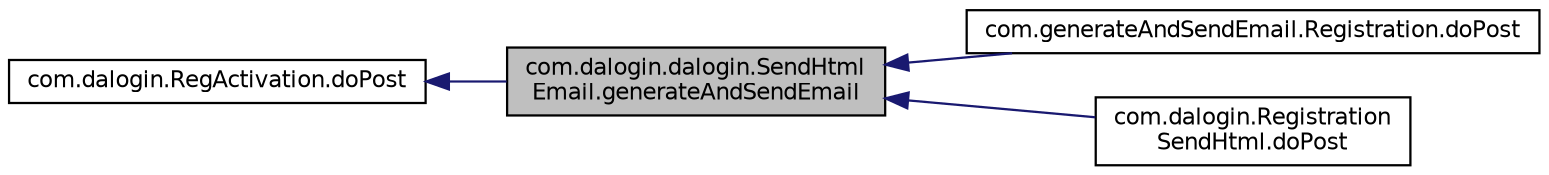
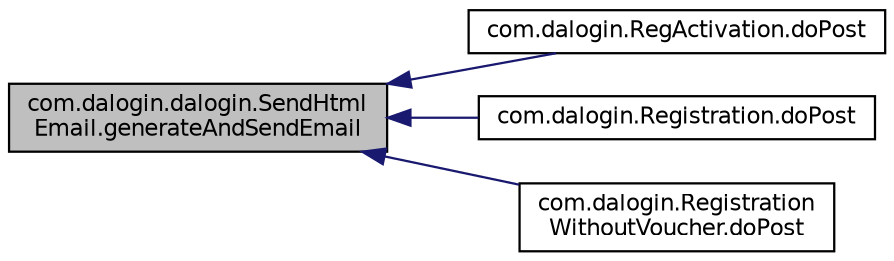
  digraph {
    rankdir=LR
    node [color=black fillcolor=white fontname=Helvetica fontsize=10 shape=record style=filled]
    edge [color=midnightblue dir=back fontname=Helvetica fontsize=10 labelfontname=Helvetica labelfontsize=10 style=solid]
    n1 [fillcolor=grey75 fontcolor=black height=0.2 label="com.dalogin.dalogin.SendHtml\lEmail.generateAndSendEmail" width=0.4]
    n2 [height=0.2 label="com.dalogin.RegActivation.doPost" width=0.4]
-   n3 [height=0.2 label="com.generateAndSendEmail.Registration.doPost" width=0.4]
-   n4 [height=0.2 label="com.dalogin.Registration\lSendHtml.doPost" width=0.4]
-   n2 -> n1
+   n3 [height=0.2 label="com.dalogin.Registration.doPost" width=0.4]
+   n4 [height=0.2 label="com.dalogin.Registration\lWithoutVoucher.doPost" width=0.4]
+   n1 -> n2
    n1 -> n3
    n1 -> n4
  }
